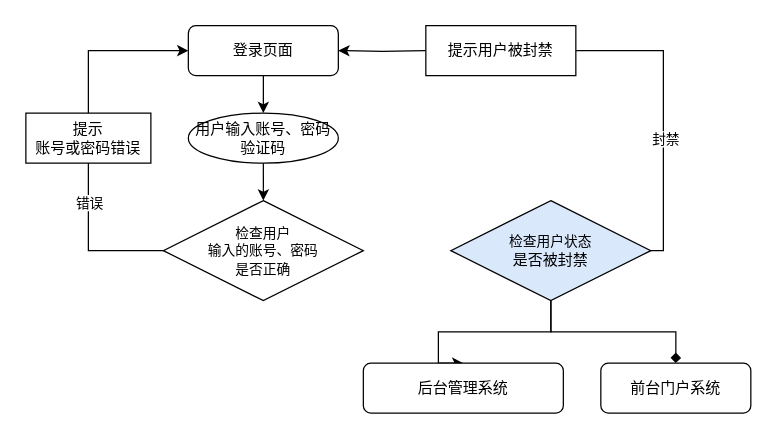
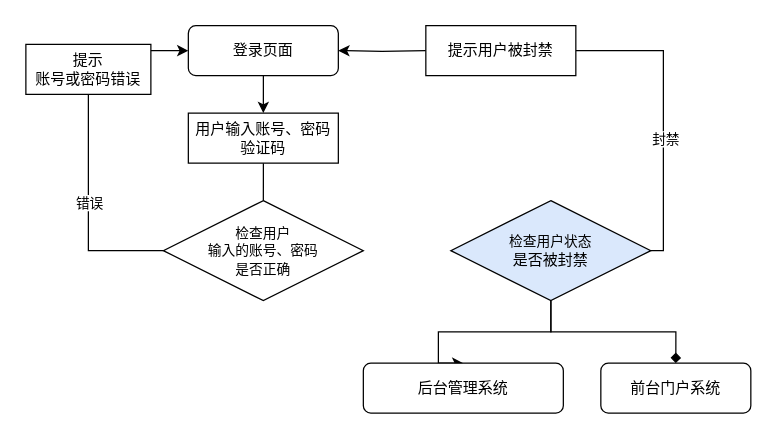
  <mxCell id="0" />
  <mxCell id="1" parent="0" />
  <mxCell id="2" style="edgeStyle=orthogonalEdgeStyle;rounded=0;orthogonalLoop=1;jettySize=auto;html=1;entryX=0.5;entryY=0;entryDx=0;entryDy=0;" edge="1" parent="1" source="3" target="5"><mxGeometry relative="1" as="geometry" /></mxCell>
  <mxCell id="3" value="登录页面" style="rounded=1;whiteSpace=wrap;html=1;fontSize=12;glass=0;strokeWidth=1;shadow=0;" parent="1" vertex="1"><mxGeometry x="149.97" y="20" width="120" height="40" as="geometry" /></mxCell>
- <mxCell id="4" style="edgeStyle=orthogonalEdgeStyle;rounded=0;orthogonalLoop=1;jettySize=auto;html=1;entryX=0.5;entryY=0;entryDx=0;entryDy=0;" edge="1" parent="1" source="5" target="8"><mxGeometry relative="1" as="geometry" /></mxCell>
- <mxCell id="5" value="用户输入账号、密码验证码" style="ellipse;whiteSpace=wrap;html=1;" vertex="1" parent="1"><mxGeometry x="149.97" y="90" width="120" height="40" as="geometry" /></mxCell>
+ <mxCell id="4" style="edgeStyle=orthogonalEdgeStyle;rounded=0;orthogonalLoop=1;jettySize=auto;html=1;entryX=0.5;entryY=0;entryDx=0;entryDy=0;endArrow=none;" edge="1" parent="1" source="5" target="8"><mxGeometry relative="1" as="geometry" /></mxCell>
+ <mxCell id="5" value="用户输入账号、密码验证码" style="rounded=0;whiteSpace=wrap;html=1;" vertex="1" parent="1"><mxGeometry x="149.97" y="90" width="120" height="40" as="geometry" /></mxCell>
  <mxCell id="6" style="edgeStyle=orthogonalEdgeStyle;rounded=0;orthogonalLoop=1;jettySize=auto;html=1;fontSize=11;entryX=0;entryY=0.5;entryDx=0;entryDy=0;" edge="1" parent="1"><mxGeometry relative="1" as="geometry"><mxPoint x="149.97" y="40" as="targetPoint" /><mxPoint x="130.027" y="200.029" as="sourcePoint" /><Array as="points"><mxPoint x="70" y="200" /><mxPoint x="70" y="40" /></Array></mxGeometry></mxCell>
  <mxCell id="7" value="错误" style="edgeLabel;html=1;align=center;verticalAlign=middle;resizable=0;points=[];fontSize=11;" vertex="1" connectable="0" parent="6"><mxGeometry x="-0.032" y="-1" relative="1" as="geometry"><mxPoint x="-1" y="46" as="offset" /></mxGeometry></mxCell>
  <mxCell id="8" value="&lt;font style=&quot;font-size: 11px;&quot;&gt;检查用户&lt;br&gt;输入的账号、密码&lt;br&gt;是否正确&lt;/font&gt;" style="rhombus;whiteSpace=wrap;html=1;" vertex="1" parent="1"><mxGeometry x="129.97" y="160" width="160" height="80" as="geometry" /></mxCell>
  <mxCell id="9" style="edgeStyle=orthogonalEdgeStyle;rounded=0;orthogonalLoop=1;jettySize=auto;html=1;fontSize=11;entryX=1;entryY=0.5;entryDx=0;entryDy=0;startArrow=none;" edge="1" parent="1" target="3"><mxGeometry relative="1" as="geometry"><mxPoint x="509.97" y="40" as="targetPoint" /><mxPoint x="339.97" y="40" as="sourcePoint" /><Array as="points" /></mxGeometry></mxCell>
  <mxCell id="10" style="edgeStyle=orthogonalEdgeStyle;rounded=0;orthogonalLoop=1;jettySize=auto;html=1;entryX=0.5;entryY=0;entryDx=0;entryDy=0;fontSize=11;" edge="1" parent="1" source="12" target="16"><mxGeometry relative="1" as="geometry"><Array as="points"><mxPoint x="439.97" y="265" /><mxPoint x="349.97" y="265" /></Array></mxGeometry></mxCell>
  <mxCell id="11" style="edgeStyle=orthogonalEdgeStyle;rounded=0;orthogonalLoop=1;jettySize=auto;html=1;fontSize=11;entryX=0.5;entryY=0;entryDx=0;entryDy=0;endArrow=diamond;" edge="1" parent="1" source="12" target="17"><mxGeometry relative="1" as="geometry"><mxPoint x="439.97" y="270" as="targetPoint" /></mxGeometry></mxCell>
  <mxCell id="12" value="&lt;span style=&quot;font-size: 11px;&quot;&gt;检查用户状态&lt;br&gt;&lt;/span&gt;是否被封禁" style="rhombus;whiteSpace=wrap;html=1;fillColor=#dae8fc;" vertex="1" parent="1"><mxGeometry x="359.97" y="160" width="160" height="80" as="geometry" /></mxCell>
  <mxCell id="13" value="" style="edgeStyle=orthogonalEdgeStyle;rounded=0;orthogonalLoop=1;jettySize=auto;html=1;fontSize=11;entryX=1;entryY=0.5;entryDx=0;entryDy=0;endArrow=none;" edge="1" parent="1" source="12"><mxGeometry relative="1" as="geometry"><mxPoint x="459.97" y="40" as="targetPoint" /><mxPoint x="519.913" y="200.029" as="sourcePoint" /><Array as="points"><mxPoint x="529.97" y="200" /><mxPoint x="529.97" y="40" /></Array></mxGeometry></mxCell>
  <mxCell id="14" value="封禁" style="edgeLabel;html=1;align=center;verticalAlign=middle;resizable=0;points=[];fontSize=11;" vertex="1" connectable="0" parent="13"><mxGeometry x="-0.608" y="-1" relative="1" as="geometry"><mxPoint y="-53" as="offset" /></mxGeometry></mxCell>
  <mxCell id="15" value="提示用户被封禁" style="rounded=0;whiteSpace=wrap;html=1;" vertex="1" parent="1"><mxGeometry x="339.97" y="20" width="120" height="40" as="geometry" /></mxCell>
  <mxCell id="16" value="后台管理系统" style="rounded=1;whiteSpace=wrap;html=1;" vertex="1" parent="1"><mxGeometry x="289.97" y="290" width="160" height="40" as="geometry" /></mxCell>
  <mxCell id="17" value="前台门户系统" style="rounded=1;whiteSpace=wrap;html=1;" vertex="1" parent="1"><mxGeometry x="479.97" y="290" width="120" height="40" as="geometry" /></mxCell>
- <mxCell id="18" value="提示&lt;br&gt;账号或密码错误" style="rounded=0;whiteSpace=wrap;html=1;" vertex="1" parent="1"><mxGeometry x="20" y="90" width="100" height="40" as="geometry" /></mxCell>
+ <mxCell id="18" value="提示&lt;br&gt;账号或密码错误" style="rounded=0;whiteSpace=wrap;html=1;" vertex="1" parent="1"><mxGeometry x="20" y="35" width="100" height="40" as="geometry" /></mxCell>
